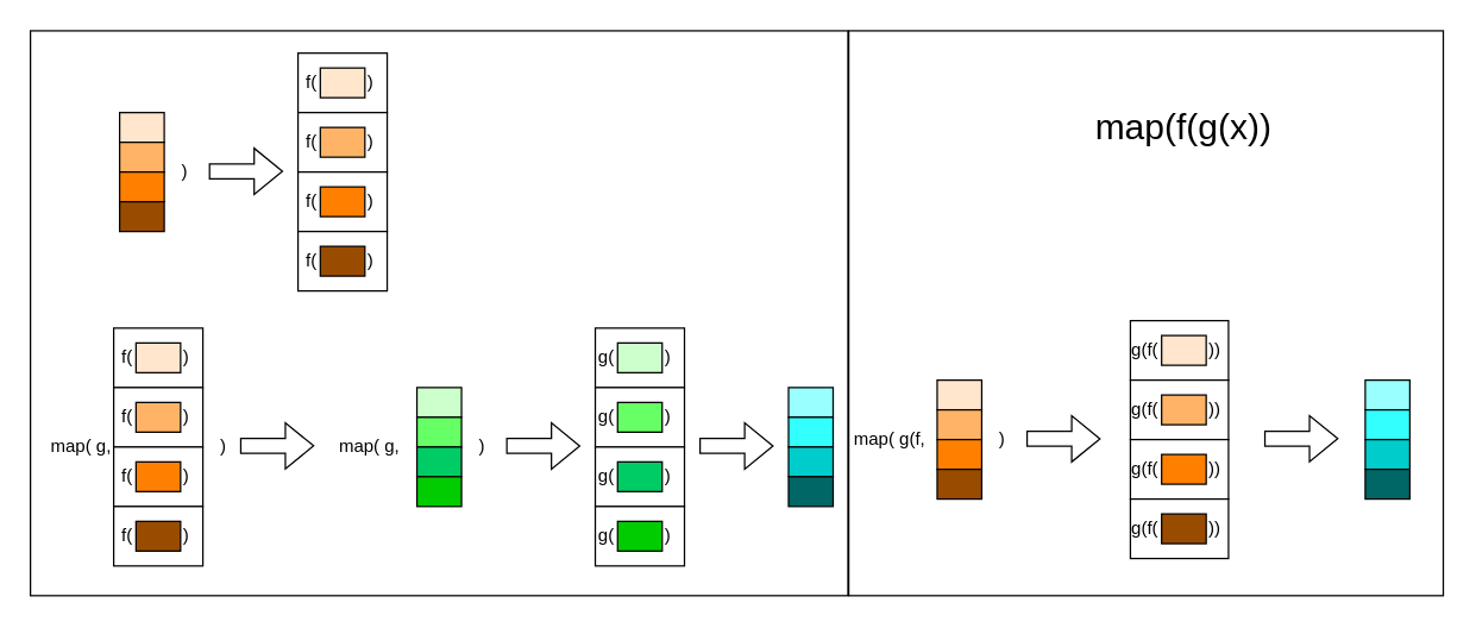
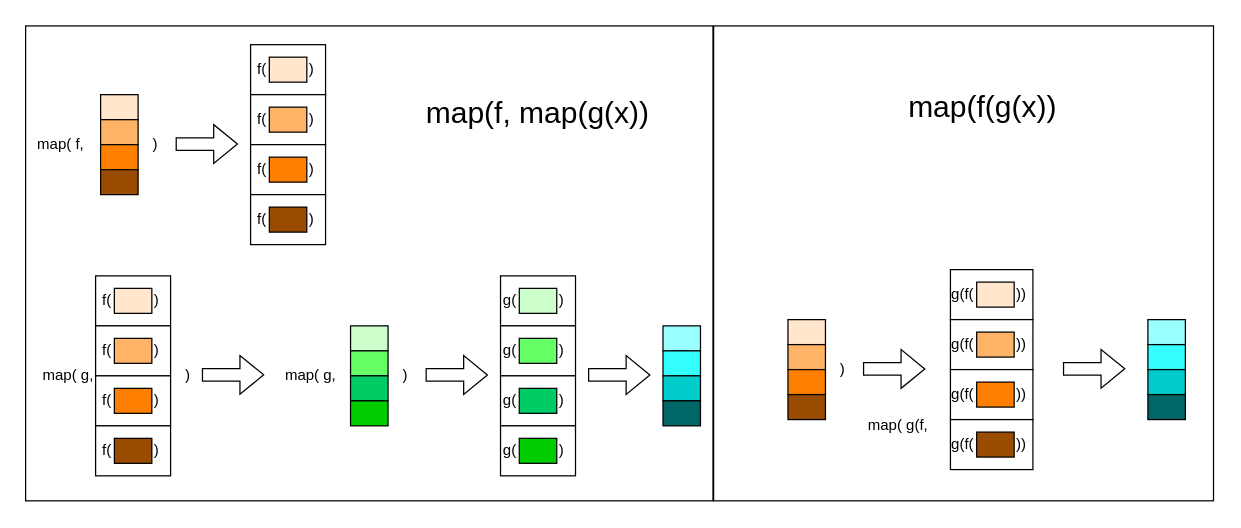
  <mxCell id="0" />
  <mxCell id="1" parent="0" />
  <mxCell id="2" value="" style="rounded=0;whiteSpace=wrap;html=1;" parent="1" vertex="1"><mxGeometry x="20" y="20" width="550" height="380" as="geometry" /></mxCell>
+ <mxCell id="3" value="map( f,&amp;nbsp;" style="text;html=1;strokeColor=none;fillColor=none;align=center;verticalAlign=middle;whiteSpace=wrap;rounded=0;" parent="1" vertex="1"><mxGeometry x="20" y="100" width="60" height="30" as="geometry" /></mxCell>
  <mxCell id="4" value="" style="rounded=0;whiteSpace=wrap;html=1;fillColor=#FFE6CC;" parent="1" vertex="1"><mxGeometry x="80" y="75" width="30" height="20" as="geometry" /></mxCell>
  <mxCell id="5" value="" style="rounded=0;whiteSpace=wrap;html=1;fillColor=#FFB366;" parent="1" vertex="1"><mxGeometry x="80" y="95" width="30" height="20" as="geometry" /></mxCell>
  <mxCell id="6" value="" style="rounded=0;whiteSpace=wrap;html=1;fillColor=#FF8000;" parent="1" vertex="1"><mxGeometry x="80" y="115" width="30" height="20" as="geometry" /></mxCell>
  <mxCell id="7" value="" style="rounded=0;whiteSpace=wrap;html=1;fillColor=#994C00;" parent="1" vertex="1"><mxGeometry x="80" y="135" width="30" height="20" as="geometry" /></mxCell>
  <mxCell id="8" value=")" style="text;html=1;strokeColor=none;fillColor=none;align=left;verticalAlign=middle;whiteSpace=wrap;rounded=0;" parent="1" vertex="1"><mxGeometry x="120" y="100" width="10" height="30" as="geometry" /></mxCell>
  <mxCell id="9" value="" style="rounded=0;whiteSpace=wrap;html=1;" parent="1" vertex="1"><mxGeometry x="76" y="220" width="60" height="40" as="geometry" /></mxCell>
  <mxCell id="10" value="" style="rounded=0;whiteSpace=wrap;html=1;fillColor=#FFE6CC;" parent="1" vertex="1"><mxGeometry x="91" y="230" width="30" height="20" as="geometry" /></mxCell>
  <mxCell id="11" value="" style="shape=flexArrow;endArrow=classic;html=1;rounded=0;exitX=0;exitY=0.5;exitDx=0;exitDy=0;" parent="1" edge="1"><mxGeometry width="50" height="50" relative="1" as="geometry"><mxPoint x="140" y="114.5" as="sourcePoint" /><mxPoint x="190" y="114.5" as="targetPoint" /></mxGeometry></mxCell>
  <mxCell id="12" value="f(" style="text;html=1;strokeColor=none;fillColor=none;align=right;verticalAlign=middle;whiteSpace=wrap;rounded=0;" parent="1" vertex="1"><mxGeometry x="81" y="225" width="10" height="30" as="geometry" /></mxCell>
  <mxCell id="13" value="" style="rounded=0;whiteSpace=wrap;html=1;" parent="1" vertex="1"><mxGeometry x="76" y="260" width="60" height="40" as="geometry" /></mxCell>
  <mxCell id="14" value="" style="rounded=0;whiteSpace=wrap;html=1;fillColor=#FFB366;" parent="1" vertex="1"><mxGeometry x="91" y="270" width="30" height="20" as="geometry" /></mxCell>
  <mxCell id="15" value=")" style="text;html=1;strokeColor=none;fillColor=none;align=left;verticalAlign=middle;whiteSpace=wrap;rounded=0;" parent="1" vertex="1"><mxGeometry x="121" y="225" width="10" height="30" as="geometry" /></mxCell>
  <mxCell id="16" value="" style="rounded=0;whiteSpace=wrap;html=1;" parent="1" vertex="1"><mxGeometry x="76" y="300" width="60" height="40" as="geometry" /></mxCell>
  <mxCell id="17" value="" style="rounded=0;whiteSpace=wrap;html=1;fillColor=#FF8000;" parent="1" vertex="1"><mxGeometry x="91" y="310" width="30" height="20" as="geometry" /></mxCell>
  <mxCell id="18" value=")" style="text;html=1;strokeColor=none;fillColor=none;align=left;verticalAlign=middle;whiteSpace=wrap;rounded=0;" parent="1" vertex="1"><mxGeometry x="121" y="305" width="10" height="30" as="geometry" /></mxCell>
  <mxCell id="19" value="" style="rounded=0;whiteSpace=wrap;html=1;" parent="1" vertex="1"><mxGeometry x="76" y="340" width="60" height="40" as="geometry" /></mxCell>
  <mxCell id="20" value="" style="rounded=0;whiteSpace=wrap;html=1;fillColor=#994C00;" parent="1" vertex="1"><mxGeometry x="91" y="350" width="30" height="20" as="geometry" /></mxCell>
  <mxCell id="21" value=")" style="text;html=1;strokeColor=none;fillColor=none;align=left;verticalAlign=middle;whiteSpace=wrap;rounded=0;" parent="1" vertex="1"><mxGeometry x="121" y="345" width="10" height="30" as="geometry" /></mxCell>
  <mxCell id="22" value=")" style="text;html=1;strokeColor=none;fillColor=none;align=left;verticalAlign=middle;whiteSpace=wrap;rounded=0;" parent="1" vertex="1"><mxGeometry x="121" y="265" width="10" height="30" as="geometry" /></mxCell>
  <mxCell id="23" value="f(" style="text;html=1;strokeColor=none;fillColor=none;align=right;verticalAlign=middle;whiteSpace=wrap;rounded=0;" parent="1" vertex="1"><mxGeometry x="81" y="265" width="10" height="30" as="geometry" /></mxCell>
  <mxCell id="24" value="f(" style="text;html=1;strokeColor=none;fillColor=none;align=right;verticalAlign=middle;whiteSpace=wrap;rounded=0;" parent="1" vertex="1"><mxGeometry x="81" y="305" width="10" height="30" as="geometry" /></mxCell>
  <mxCell id="25" value="f(" style="text;html=1;strokeColor=none;fillColor=none;align=right;verticalAlign=middle;whiteSpace=wrap;rounded=0;" parent="1" vertex="1"><mxGeometry x="81" y="345" width="10" height="30" as="geometry" /></mxCell>
  <mxCell id="26" value="map( g,&amp;nbsp;" style="text;html=1;strokeColor=none;fillColor=none;align=center;verticalAlign=middle;whiteSpace=wrap;rounded=0;" vertex="1" parent="1"><mxGeometry x="26" y="285" width="60" height="30" as="geometry" /></mxCell>
  <mxCell id="27" value=")" style="text;html=1;strokeColor=none;fillColor=none;align=left;verticalAlign=middle;whiteSpace=wrap;rounded=0;" vertex="1" parent="1"><mxGeometry x="146" y="285" width="10" height="30" as="geometry" /></mxCell>
  <mxCell id="28" value="" style="rounded=0;whiteSpace=wrap;html=1;" vertex="1" parent="1"><mxGeometry x="200" y="35" width="60" height="40" as="geometry" /></mxCell>
  <mxCell id="29" value="" style="rounded=0;whiteSpace=wrap;html=1;fillColor=#FFE6CC;" vertex="1" parent="1"><mxGeometry x="215" y="45" width="30" height="20" as="geometry" /></mxCell>
  <mxCell id="30" value="f(" style="text;html=1;strokeColor=none;fillColor=none;align=right;verticalAlign=middle;whiteSpace=wrap;rounded=0;" vertex="1" parent="1"><mxGeometry x="205" y="40" width="10" height="30" as="geometry" /></mxCell>
  <mxCell id="31" value="" style="rounded=0;whiteSpace=wrap;html=1;" vertex="1" parent="1"><mxGeometry x="200" y="75" width="60" height="40" as="geometry" /></mxCell>
  <mxCell id="32" value="" style="rounded=0;whiteSpace=wrap;html=1;fillColor=#FFB366;" vertex="1" parent="1"><mxGeometry x="215" y="85" width="30" height="20" as="geometry" /></mxCell>
  <mxCell id="33" value=")" style="text;html=1;strokeColor=none;fillColor=none;align=left;verticalAlign=middle;whiteSpace=wrap;rounded=0;" vertex="1" parent="1"><mxGeometry x="245" y="40" width="10" height="30" as="geometry" /></mxCell>
  <mxCell id="34" value="" style="rounded=0;whiteSpace=wrap;html=1;" vertex="1" parent="1"><mxGeometry x="200" y="115" width="60" height="40" as="geometry" /></mxCell>
  <mxCell id="35" value="" style="rounded=0;whiteSpace=wrap;html=1;fillColor=#FF8000;" vertex="1" parent="1"><mxGeometry x="215" y="125" width="30" height="20" as="geometry" /></mxCell>
  <mxCell id="36" value=")" style="text;html=1;strokeColor=none;fillColor=none;align=left;verticalAlign=middle;whiteSpace=wrap;rounded=0;" vertex="1" parent="1"><mxGeometry x="245" y="120" width="10" height="30" as="geometry" /></mxCell>
  <mxCell id="37" value="" style="rounded=0;whiteSpace=wrap;html=1;" vertex="1" parent="1"><mxGeometry x="200" y="155" width="60" height="40" as="geometry" /></mxCell>
  <mxCell id="38" value="" style="rounded=0;whiteSpace=wrap;html=1;fillColor=#994C00;" vertex="1" parent="1"><mxGeometry x="215" y="165" width="30" height="20" as="geometry" /></mxCell>
  <mxCell id="39" value=")" style="text;html=1;strokeColor=none;fillColor=none;align=left;verticalAlign=middle;whiteSpace=wrap;rounded=0;" vertex="1" parent="1"><mxGeometry x="245" y="160" width="10" height="30" as="geometry" /></mxCell>
  <mxCell id="40" value=")" style="text;html=1;strokeColor=none;fillColor=none;align=left;verticalAlign=middle;whiteSpace=wrap;rounded=0;" vertex="1" parent="1"><mxGeometry x="245" y="80" width="10" height="30" as="geometry" /></mxCell>
  <mxCell id="41" value="f(" style="text;html=1;strokeColor=none;fillColor=none;align=right;verticalAlign=middle;whiteSpace=wrap;rounded=0;" vertex="1" parent="1"><mxGeometry x="205" y="80" width="10" height="30" as="geometry" /></mxCell>
  <mxCell id="42" value="f(" style="text;html=1;strokeColor=none;fillColor=none;align=right;verticalAlign=middle;whiteSpace=wrap;rounded=0;" vertex="1" parent="1"><mxGeometry x="205" y="120" width="10" height="30" as="geometry" /></mxCell>
  <mxCell id="43" value="f(" style="text;html=1;strokeColor=none;fillColor=none;align=right;verticalAlign=middle;whiteSpace=wrap;rounded=0;" vertex="1" parent="1"><mxGeometry x="205" y="160" width="10" height="30" as="geometry" /></mxCell>
  <mxCell id="44" value="" style="shape=flexArrow;endArrow=classic;html=1;rounded=0;exitX=0;exitY=0.5;exitDx=0;exitDy=0;" edge="1" parent="1"><mxGeometry width="50" height="50" relative="1" as="geometry"><mxPoint x="161" y="299.2" as="sourcePoint" /><mxPoint x="211" y="299.2" as="targetPoint" /></mxGeometry></mxCell>
  <mxCell id="45" value="map( g,&amp;nbsp;" style="text;html=1;strokeColor=none;fillColor=none;align=center;verticalAlign=middle;whiteSpace=wrap;rounded=0;" vertex="1" parent="1"><mxGeometry x="220" y="285" width="60" height="30" as="geometry" /></mxCell>
  <mxCell id="46" value="" style="rounded=0;whiteSpace=wrap;html=1;fillColor=#CCFFCC;" vertex="1" parent="1"><mxGeometry x="280" y="260" width="30" height="20" as="geometry" /></mxCell>
  <mxCell id="47" value="" style="rounded=0;whiteSpace=wrap;html=1;fillColor=#66FF66;" vertex="1" parent="1"><mxGeometry x="280" y="280" width="30" height="20" as="geometry" /></mxCell>
  <mxCell id="48" value="" style="rounded=0;whiteSpace=wrap;html=1;fillColor=#00CC66;" vertex="1" parent="1"><mxGeometry x="280" y="300" width="30" height="20" as="geometry" /></mxCell>
  <mxCell id="49" value="" style="rounded=0;whiteSpace=wrap;html=1;fillColor=#00CC00;" vertex="1" parent="1"><mxGeometry x="280" y="320" width="30" height="20" as="geometry" /></mxCell>
  <mxCell id="50" value=")" style="text;html=1;strokeColor=none;fillColor=none;align=left;verticalAlign=middle;whiteSpace=wrap;rounded=0;" vertex="1" parent="1"><mxGeometry x="320" y="285" width="10" height="30" as="geometry" /></mxCell>
  <mxCell id="51" value="" style="rounded=0;whiteSpace=wrap;html=1;" vertex="1" parent="1"><mxGeometry x="400" y="220" width="60" height="40" as="geometry" /></mxCell>
  <mxCell id="52" value="" style="rounded=0;whiteSpace=wrap;html=1;fillColor=#CCFFCC;" vertex="1" parent="1"><mxGeometry x="415" y="230" width="30" height="20" as="geometry" /></mxCell>
  <mxCell id="53" value="g(" style="text;html=1;strokeColor=none;fillColor=none;align=right;verticalAlign=middle;whiteSpace=wrap;rounded=0;" vertex="1" parent="1"><mxGeometry x="405" y="225" width="10" height="30" as="geometry" /></mxCell>
  <mxCell id="54" value="" style="rounded=0;whiteSpace=wrap;html=1;" vertex="1" parent="1"><mxGeometry x="400" y="260" width="60" height="40" as="geometry" /></mxCell>
  <mxCell id="55" value="" style="rounded=0;whiteSpace=wrap;html=1;fillColor=#66FF66;" vertex="1" parent="1"><mxGeometry x="415" y="270" width="30" height="20" as="geometry" /></mxCell>
  <mxCell id="56" value=")" style="text;html=1;strokeColor=none;fillColor=none;align=left;verticalAlign=middle;whiteSpace=wrap;rounded=0;" vertex="1" parent="1"><mxGeometry x="445" y="225" width="10" height="30" as="geometry" /></mxCell>
  <mxCell id="57" value="" style="rounded=0;whiteSpace=wrap;html=1;" vertex="1" parent="1"><mxGeometry x="400" y="300" width="60" height="40" as="geometry" /></mxCell>
  <mxCell id="58" value="" style="rounded=0;whiteSpace=wrap;html=1;fillColor=#00CC66;" vertex="1" parent="1"><mxGeometry x="415" y="310" width="30" height="20" as="geometry" /></mxCell>
  <mxCell id="59" value=")" style="text;html=1;strokeColor=none;fillColor=none;align=left;verticalAlign=middle;whiteSpace=wrap;rounded=0;" vertex="1" parent="1"><mxGeometry x="445" y="305" width="10" height="30" as="geometry" /></mxCell>
  <mxCell id="60" value="" style="rounded=0;whiteSpace=wrap;html=1;" vertex="1" parent="1"><mxGeometry x="400" y="340" width="60" height="40" as="geometry" /></mxCell>
  <mxCell id="61" value="" style="rounded=0;whiteSpace=wrap;html=1;fillColor=#00CC00;" vertex="1" parent="1"><mxGeometry x="415" y="350" width="30" height="20" as="geometry" /></mxCell>
  <mxCell id="62" value=")" style="text;html=1;strokeColor=none;fillColor=none;align=left;verticalAlign=middle;whiteSpace=wrap;rounded=0;" vertex="1" parent="1"><mxGeometry x="445" y="345" width="10" height="30" as="geometry" /></mxCell>
  <mxCell id="63" value=")" style="text;html=1;strokeColor=none;fillColor=none;align=left;verticalAlign=middle;whiteSpace=wrap;rounded=0;" vertex="1" parent="1"><mxGeometry x="445" y="265" width="10" height="30" as="geometry" /></mxCell>
  <mxCell id="64" value="g(" style="text;html=1;strokeColor=none;fillColor=none;align=right;verticalAlign=middle;whiteSpace=wrap;rounded=0;" vertex="1" parent="1"><mxGeometry x="405" y="265" width="10" height="30" as="geometry" /></mxCell>
  <mxCell id="65" value="g(" style="text;html=1;strokeColor=none;fillColor=none;align=right;verticalAlign=middle;whiteSpace=wrap;rounded=0;" vertex="1" parent="1"><mxGeometry x="405" y="305" width="10" height="30" as="geometry" /></mxCell>
  <mxCell id="66" value="g(" style="text;html=1;strokeColor=none;fillColor=none;align=right;verticalAlign=middle;whiteSpace=wrap;rounded=0;" vertex="1" parent="1"><mxGeometry x="405" y="345" width="10" height="30" as="geometry" /></mxCell>
  <mxCell id="67" value="" style="shape=flexArrow;endArrow=classic;html=1;rounded=0;exitX=0;exitY=0.5;exitDx=0;exitDy=0;" edge="1" parent="1"><mxGeometry width="50" height="50" relative="1" as="geometry"><mxPoint x="340" y="299.31" as="sourcePoint" /><mxPoint x="390" y="299.31" as="targetPoint" /></mxGeometry></mxCell>
  <mxCell id="68" value="" style="rounded=0;whiteSpace=wrap;html=1;fillColor=#99FFFF;" vertex="1" parent="1"><mxGeometry x="530" y="260" width="30" height="20" as="geometry" /></mxCell>
  <mxCell id="69" value="" style="rounded=0;whiteSpace=wrap;html=1;fillColor=#33FFFF;" vertex="1" parent="1"><mxGeometry x="530" y="280" width="30" height="20" as="geometry" /></mxCell>
  <mxCell id="70" value="" style="rounded=0;whiteSpace=wrap;html=1;fillColor=#00CCCC;" vertex="1" parent="1"><mxGeometry x="530" y="300" width="30" height="20" as="geometry" /></mxCell>
  <mxCell id="71" value="" style="rounded=0;whiteSpace=wrap;html=1;fillColor=#006666;" vertex="1" parent="1"><mxGeometry x="530" y="320" width="30" height="20" as="geometry" /></mxCell>
  <mxCell id="72" value="" style="shape=flexArrow;endArrow=classic;html=1;rounded=0;exitX=0;exitY=0.5;exitDx=0;exitDy=0;" edge="1" parent="1"><mxGeometry width="50" height="50" relative="1" as="geometry"><mxPoint x="470" y="299.31" as="sourcePoint" /><mxPoint x="520" y="299.31" as="targetPoint" /></mxGeometry></mxCell>
  <mxCell id="73" value="" style="rounded=0;whiteSpace=wrap;html=1;" vertex="1" parent="1"><mxGeometry x="570.5" y="20" width="400" height="380" as="geometry" /></mxCell>
- <mxCell id="74" value="map( g(f,&amp;nbsp;" style="text;html=1;strokeColor=none;fillColor=none;align=center;verticalAlign=middle;whiteSpace=wrap;rounded=0;" vertex="1" parent="1"><mxGeometry x="570" y="280" width="60" height="30" as="geometry" /></mxCell>
+ <mxCell id="74" value="map( g(f,&amp;nbsp;" style="text;html=1;strokeColor=none;fillColor=none;align=center;verticalAlign=middle;whiteSpace=wrap;rounded=0;" vertex="1" parent="1"><mxGeometry x="690" y="325" width="60" height="30" as="geometry" /></mxCell>
  <mxCell id="75" value="" style="rounded=0;whiteSpace=wrap;html=1;fillColor=#FFE6CC;" vertex="1" parent="1"><mxGeometry x="630" y="255" width="30" height="20" as="geometry" /></mxCell>
  <mxCell id="76" value="" style="rounded=0;whiteSpace=wrap;html=1;fillColor=#FFB366;" vertex="1" parent="1"><mxGeometry x="630" y="275" width="30" height="20" as="geometry" /></mxCell>
  <mxCell id="77" value="" style="rounded=0;whiteSpace=wrap;html=1;fillColor=#FF8000;" vertex="1" parent="1"><mxGeometry x="630" y="295" width="30" height="20" as="geometry" /></mxCell>
  <mxCell id="78" value="" style="rounded=0;whiteSpace=wrap;html=1;fillColor=#994C00;" vertex="1" parent="1"><mxGeometry x="630" y="315" width="30" height="20" as="geometry" /></mxCell>
  <mxCell id="79" value=")" style="text;html=1;strokeColor=none;fillColor=none;align=left;verticalAlign=middle;whiteSpace=wrap;rounded=0;" vertex="1" parent="1"><mxGeometry x="670" y="280" width="10" height="30" as="geometry" /></mxCell>
  <mxCell id="80" value="" style="shape=flexArrow;endArrow=classic;html=1;rounded=0;exitX=0;exitY=0.5;exitDx=0;exitDy=0;" edge="1" parent="1"><mxGeometry width="50" height="50" relative="1" as="geometry"><mxPoint x="690" y="294.5" as="sourcePoint" /><mxPoint x="740" y="294.5" as="targetPoint" /></mxGeometry></mxCell>
  <mxCell id="81" value="" style="rounded=0;whiteSpace=wrap;html=1;" vertex="1" parent="1"><mxGeometry x="760" y="215" width="66" height="40" as="geometry" /></mxCell>
  <mxCell id="82" value="" style="rounded=0;whiteSpace=wrap;html=1;fillColor=#FFE6CC;" vertex="1" parent="1"><mxGeometry x="781" y="225" width="30" height="20" as="geometry" /></mxCell>
  <mxCell id="83" value="g(f(" style="text;html=1;strokeColor=none;fillColor=none;align=right;verticalAlign=middle;whiteSpace=wrap;rounded=0;" vertex="1" parent="1"><mxGeometry x="771" y="220" width="10" height="30" as="geometry" /></mxCell>
  <mxCell id="84" value="" style="rounded=0;whiteSpace=wrap;html=1;" vertex="1" parent="1"><mxGeometry x="760" y="255" width="66" height="40" as="geometry" /></mxCell>
  <mxCell id="85" value="" style="rounded=0;whiteSpace=wrap;html=1;fillColor=#FFB366;" vertex="1" parent="1"><mxGeometry x="781" y="265" width="30" height="20" as="geometry" /></mxCell>
  <mxCell id="86" value="))" style="text;html=1;strokeColor=none;fillColor=none;align=left;verticalAlign=middle;whiteSpace=wrap;rounded=0;" vertex="1" parent="1"><mxGeometry x="811" y="220" width="10" height="30" as="geometry" /></mxCell>
  <mxCell id="87" value="" style="rounded=0;whiteSpace=wrap;html=1;" vertex="1" parent="1"><mxGeometry x="760" y="295" width="66" height="40" as="geometry" /></mxCell>
  <mxCell id="88" value="" style="rounded=0;whiteSpace=wrap;html=1;fillColor=#FF8000;" vertex="1" parent="1"><mxGeometry x="781" y="305" width="30" height="20" as="geometry" /></mxCell>
  <mxCell id="89" value="))" style="text;html=1;strokeColor=none;fillColor=none;align=left;verticalAlign=middle;whiteSpace=wrap;rounded=0;" vertex="1" parent="1"><mxGeometry x="811" y="300" width="10" height="30" as="geometry" /></mxCell>
  <mxCell id="90" value="" style="rounded=0;whiteSpace=wrap;html=1;" vertex="1" parent="1"><mxGeometry x="760" y="335" width="66" height="40" as="geometry" /></mxCell>
  <mxCell id="91" value="" style="rounded=0;whiteSpace=wrap;html=1;fillColor=#994C00;" vertex="1" parent="1"><mxGeometry x="781" y="345" width="30" height="20" as="geometry" /></mxCell>
  <mxCell id="92" value="))" style="text;html=1;strokeColor=none;fillColor=none;align=left;verticalAlign=middle;whiteSpace=wrap;rounded=0;" vertex="1" parent="1"><mxGeometry x="811" y="340" width="10" height="30" as="geometry" /></mxCell>
  <mxCell id="93" value="))" style="text;html=1;strokeColor=none;fillColor=none;align=left;verticalAlign=middle;whiteSpace=wrap;rounded=0;" vertex="1" parent="1"><mxGeometry x="811" y="260" width="10" height="30" as="geometry" /></mxCell>
  <mxCell id="94" value="g(f(" style="text;html=1;strokeColor=none;fillColor=none;align=right;verticalAlign=middle;whiteSpace=wrap;rounded=0;" vertex="1" parent="1"><mxGeometry x="760" y="260" width="21" height="30" as="geometry" /></mxCell>
  <mxCell id="95" value="g(f(" style="text;html=1;strokeColor=none;fillColor=none;align=right;verticalAlign=middle;whiteSpace=wrap;rounded=0;" vertex="1" parent="1"><mxGeometry x="770" y="300" width="11" height="30" as="geometry" /></mxCell>
  <mxCell id="96" value="g(f(" style="text;html=1;strokeColor=none;fillColor=none;align=right;verticalAlign=middle;whiteSpace=wrap;rounded=0;" vertex="1" parent="1"><mxGeometry x="771" y="340" width="10" height="30" as="geometry" /></mxCell>
  <mxCell id="97" value="" style="rounded=0;whiteSpace=wrap;html=1;fillColor=#99FFFF;" vertex="1" parent="1"><mxGeometry x="918" y="255" width="30" height="20" as="geometry" /></mxCell>
  <mxCell id="98" value="" style="rounded=0;whiteSpace=wrap;html=1;fillColor=#33FFFF;" vertex="1" parent="1"><mxGeometry x="918" y="275" width="30" height="20" as="geometry" /></mxCell>
  <mxCell id="99" value="" style="rounded=0;whiteSpace=wrap;html=1;fillColor=#00CCCC;" vertex="1" parent="1"><mxGeometry x="918" y="295" width="30" height="20" as="geometry" /></mxCell>
  <mxCell id="100" value="" style="rounded=0;whiteSpace=wrap;html=1;fillColor=#006666;" vertex="1" parent="1"><mxGeometry x="918" y="315" width="30" height="20" as="geometry" /></mxCell>
  <mxCell id="101" value="" style="shape=flexArrow;endArrow=classic;html=1;rounded=0;exitX=0;exitY=0.5;exitDx=0;exitDy=0;" edge="1" parent="1"><mxGeometry width="50" height="50" relative="1" as="geometry"><mxPoint x="850" y="294.38" as="sourcePoint" /><mxPoint x="900" y="294.38" as="targetPoint" /></mxGeometry></mxCell>
- <mxCell id="103" value="&lt;font style=&quot;font-size: 24px;&quot;&gt;map(f(g(x))&lt;/font&gt;" style="text;html=1;strokeColor=none;fillColor=none;align=center;verticalAlign=middle;whiteSpace=wrap;rounded=0;" vertex="1" parent="1"><mxGeometry x="696" y="70" width="200" height="30" as="geometry" /></mxCell>
+ <mxCell id="102" value="&lt;font style=&quot;font-size: 24px;&quot;&gt;map(f, map(g(x))&lt;/font&gt;" style="text;html=1;strokeColor=none;fillColor=none;align=center;verticalAlign=middle;whiteSpace=wrap;rounded=0;" vertex="1" parent="1"><mxGeometry x="330" y="75" width="200" height="30" as="geometry" /></mxCell>
+ <mxCell id="103" value="&lt;font style=&quot;font-size: 24px;&quot;&gt;map(f(g(x))&lt;/font&gt;" style="text;html=1;strokeColor=none;fillColor=none;align=center;verticalAlign=middle;whiteSpace=wrap;rounded=0;" vertex="1" parent="1"><mxGeometry x="686" y="70" width="200" height="30" as="geometry" /></mxCell>
